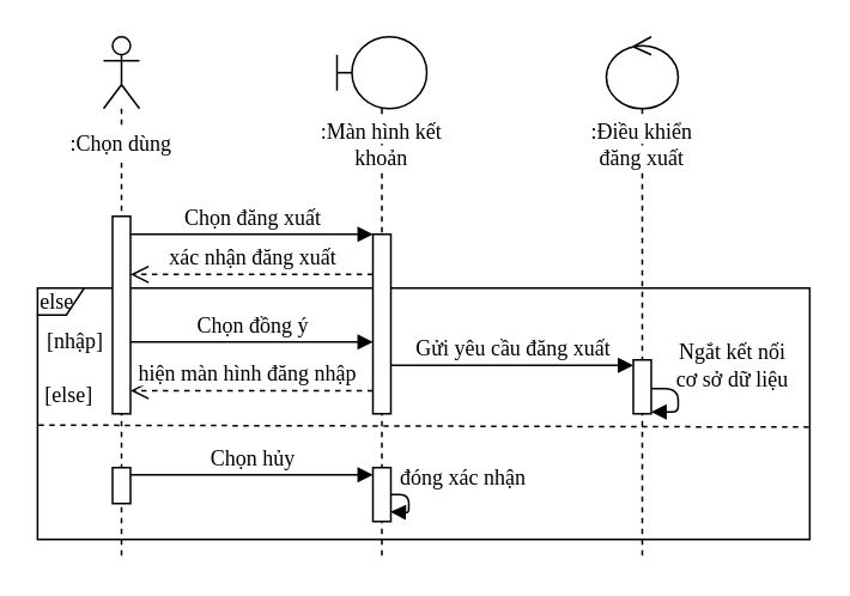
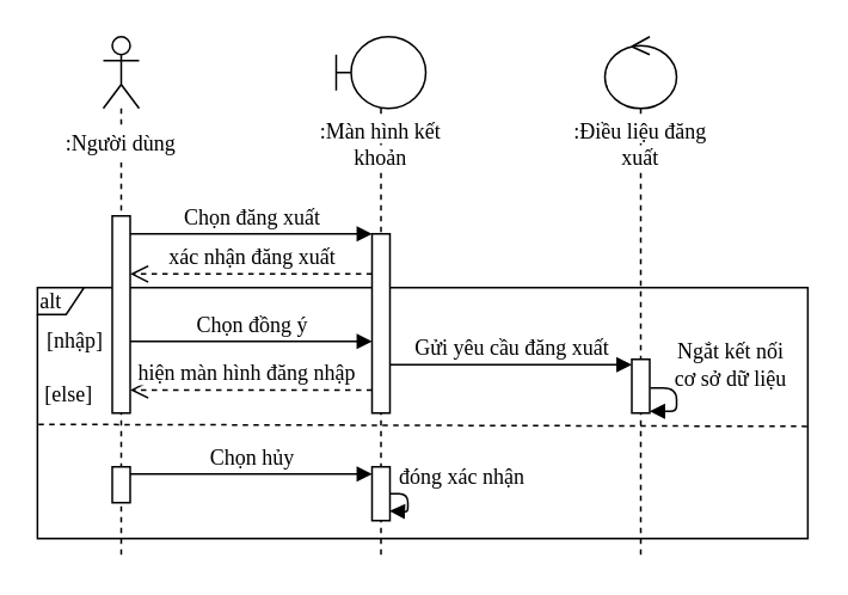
  <mxCell id="0" />
  <mxCell id="1" parent="0" />
- <mxCell id="2" value="else" style="shape=umlFrame;whiteSpace=wrap;html=1;width=26;height=15;fontFamily=Times New Roman;fontSize=12;align=left;" parent="1" vertex="1"><mxGeometry x="20.25" y="160" width="430" height="140" as="geometry" /></mxCell>
+ <mxCell id="2" value="alt" style="shape=umlFrame;whiteSpace=wrap;html=1;width=26;height=15;fontFamily=Times New Roman;fontSize=12;align=left;" parent="1" vertex="1"><mxGeometry x="20.25" y="160" width="430" height="140" as="geometry" /></mxCell>
  <mxCell id="3" value="" style="shape=umlLifeline;participant=umlControl;perimeter=lifelinePerimeter;whiteSpace=wrap;html=1;container=1;collapsible=0;recursiveResize=0;verticalAlign=top;spacingTop=36;labelBackgroundColor=#ffffff;outlineConnect=0;fontFamily=Times New Roman;fontSize=12;" parent="1" vertex="1"><mxGeometry x="337" y="20" width="40" height="290" as="geometry" /></mxCell>
  <mxCell id="4" value="" style="shape=umlLifeline;participant=umlActor;perimeter=lifelinePerimeter;whiteSpace=wrap;html=1;container=1;collapsible=0;recursiveResize=0;verticalAlign=top;spacingTop=36;labelBackgroundColor=#ffffff;outlineConnect=0;fontFamily=Times New Roman;fontSize=11;" parent="1" vertex="1"><mxGeometry x="57" y="20" width="20" height="290" as="geometry" /></mxCell>
  <mxCell id="5" value="" style="html=1;points=[];perimeter=orthogonalPerimeter;fontFamily=Times New Roman;fontSize=12;" parent="4" vertex="1"><mxGeometry x="5" y="100" width="10" height="110" as="geometry" /></mxCell>
  <mxCell id="6" value="" style="html=1;points=[];perimeter=orthogonalPerimeter;fontFamily=Times New Roman;fontSize=12;" parent="4" vertex="1"><mxGeometry x="5" y="240" width="10" height="20" as="geometry" /></mxCell>
- <mxCell id="7" value=":Chọn dùng" style="text;html=1;strokeColor=none;fillColor=#FFFFFF;align=center;verticalAlign=middle;whiteSpace=wrap;rounded=0;fontSize=12;fontFamily=Times New Roman;" parent="1" vertex="1"><mxGeometry x="32" y="70" width="70" height="20" as="geometry" /></mxCell>
+ <mxCell id="7" value=":Người dùng" style="text;html=1;strokeColor=none;fillColor=#FFFFFF;align=center;verticalAlign=middle;whiteSpace=wrap;rounded=0;fontSize=12;fontFamily=Times New Roman;" parent="1" vertex="1"><mxGeometry x="32" y="70" width="70" height="20" as="geometry" /></mxCell>
  <mxCell id="8" value="" style="shape=umlLifeline;participant=umlBoundary;perimeter=lifelinePerimeter;whiteSpace=wrap;html=1;container=1;collapsible=0;recursiveResize=0;verticalAlign=top;spacingTop=36;labelBackgroundColor=#ffffff;outlineConnect=0;fontFamily=Times New Roman;fontSize=12;" parent="1" vertex="1"><mxGeometry x="187" y="20" width="50" height="290" as="geometry" /></mxCell>
  <mxCell id="9" value="" style="html=1;points=[];perimeter=orthogonalPerimeter;fontFamily=Times New Roman;fontSize=12;" parent="8" vertex="1"><mxGeometry x="20" y="110" width="10" height="100" as="geometry" /></mxCell>
  <mxCell id="10" value="" style="html=1;points=[];perimeter=orthogonalPerimeter;fontFamily=Times New Roman;fontSize=12;" parent="8" vertex="1"><mxGeometry x="20" y="240" width="10" height="30" as="geometry" /></mxCell>
  <mxCell id="11" value="đóng xác nhận" style="html=1;verticalAlign=bottom;endArrow=block;fontFamily=Times New Roman;fontSize=12;entryX=0.981;entryY=0.82;entryDx=0;entryDy=0;entryPerimeter=0;" parent="8" source="10" target="10" edge="1"><mxGeometry x="-0.338" y="30" width="80" relative="1" as="geometry"><mxPoint x="185.33" y="205.93" as="sourcePoint" /><mxPoint x="185" y="219" as="targetPoint" /><Array as="points"><mxPoint x="40" y="255" /><mxPoint x="40" y="265" /></Array><mxPoint as="offset" /></mxGeometry></mxCell>
  <mxCell id="12" value="Chọn đăng xuất" style="html=1;verticalAlign=bottom;endArrow=block;fontFamily=Times New Roman;fontSize=12;" parent="1" source="5" target="9" edge="1"><mxGeometry width="80" relative="1" as="geometry"><mxPoint x="87" y="120" as="sourcePoint" /><mxPoint x="177" y="140" as="targetPoint" /><Array as="points"><mxPoint x="107" y="130" /></Array></mxGeometry></mxCell>
  <mxCell id="13" value="" style="html=1;points=[];perimeter=orthogonalPerimeter;fontFamily=Times New Roman;fontSize=12;" parent="1" vertex="1"><mxGeometry x="352" y="200" width="10" height="30" as="geometry" /></mxCell>
  <mxCell id="14" value="&lt;span style=&quot;background-color: rgb(255 , 255 , 255)&quot;&gt;:Màn hình kết khoản&lt;/span&gt;" style="text;html=1;strokeColor=none;fillColor=none;align=center;verticalAlign=middle;whiteSpace=wrap;rounded=0;fontFamily=Times New Roman;fontSize=12;" parent="1" vertex="1"><mxGeometry x="176.66" y="70" width="70" height="20" as="geometry" /></mxCell>
- <mxCell id="15" value="&lt;span style=&quot;background-color: rgb(255 , 255 , 255)&quot;&gt;:Điều khiển đăng xuất&lt;/span&gt;" style="text;html=1;strokeColor=none;fillColor=none;align=center;verticalAlign=middle;whiteSpace=wrap;rounded=0;fontFamily=Times New Roman;fontSize=12;" parent="1" vertex="1"><mxGeometry x="317" y="70" width="80" height="20" as="geometry" /></mxCell>
+ <mxCell id="15" value="&lt;span style=&quot;background-color: rgb(255 , 255 , 255)&quot;&gt;:Điều liệu đăng xuất&lt;/span&gt;" style="text;html=1;strokeColor=none;fillColor=none;align=center;verticalAlign=middle;whiteSpace=wrap;rounded=0;fontFamily=Times New Roman;fontSize=12;" parent="1" vertex="1"><mxGeometry x="317" y="70" width="80" height="20" as="geometry" /></mxCell>
  <mxCell id="16" value="[nhập]" style="text;html=1;strokeColor=none;fillColor=none;align=center;verticalAlign=middle;whiteSpace=wrap;rounded=0;fontFamily=Times New Roman;fontSize=12;" parent="1" vertex="1"><mxGeometry x="26.25" y="180" width="30.75" height="20" as="geometry" /></mxCell>
  <mxCell id="17" value="hiện màn hình đăng nhập" style="html=1;verticalAlign=bottom;endArrow=open;dashed=1;endSize=8;fontFamily=Times New Roman;fontSize=12;exitX=0;exitY=0.871;exitDx=0;exitDy=0;exitPerimeter=0;" parent="1" source="9" target="5" edge="1"><mxGeometry x="0.037" relative="1" as="geometry"><mxPoint x="208" y="276" as="sourcePoint" /><mxPoint x="76.25" y="264.8" as="targetPoint" /><mxPoint as="offset" /></mxGeometry></mxCell>
  <mxCell id="18" value="[else]" style="text;html=1;strokeColor=none;fillColor=none;align=center;verticalAlign=middle;whiteSpace=wrap;rounded=0;fontFamily=Times New Roman;fontSize=12;" parent="1" vertex="1"><mxGeometry x="26.25" y="210" width="24" height="20" as="geometry" /></mxCell>
  <mxCell id="19" value="" style="endArrow=none;dashed=1;html=1;fontFamily=Times New Roman;fontSize=12;exitX=0.999;exitY=0.553;exitDx=0;exitDy=0;exitPerimeter=0;entryX=-0.003;entryY=0.545;entryDx=0;entryDy=0;entryPerimeter=0;" parent="1" source="2" target="2" edge="1"><mxGeometry width="50" height="50" relative="1" as="geometry"><mxPoint x="590.575" y="370.88" as="sourcePoint" /><mxPoint x="-9" y="373" as="targetPoint" /><Array as="points" /></mxGeometry></mxCell>
  <mxCell id="20" value="xác nhận đăng xuất" style="html=1;verticalAlign=bottom;endArrow=open;dashed=1;endSize=8;fontFamily=Times New Roman;fontSize=12;exitX=-0.004;exitY=0.224;exitDx=0;exitDy=0;exitPerimeter=0;" parent="1" source="9" target="5" edge="1"><mxGeometry relative="1" as="geometry"><mxPoint x="205" y="150" as="sourcePoint" /><mxPoint x="71.77" y="150" as="targetPoint" /></mxGeometry></mxCell>
  <mxCell id="21" value="Chọn đồng ý" style="html=1;verticalAlign=bottom;endArrow=block;fontFamily=Times New Roman;fontSize=12;" parent="1" source="5" target="9" edge="1"><mxGeometry width="80" relative="1" as="geometry"><mxPoint x="72.41" y="190" as="sourcePoint" /><mxPoint x="207.41" y="190" as="targetPoint" /><Array as="points"><mxPoint x="107.41" y="190" /></Array></mxGeometry></mxCell>
  <mxCell id="22" value="Gửi yêu cầu đăng xuất" style="html=1;verticalAlign=bottom;endArrow=block;fontFamily=Times New Roman;fontSize=12;" parent="1" source="9" target="13" edge="1"><mxGeometry x="0.005" width="80" relative="1" as="geometry"><mxPoint x="217" y="210" as="sourcePoint" /><mxPoint x="352" y="210" as="targetPoint" /><Array as="points"><mxPoint x="247" y="203" /></Array><mxPoint as="offset" /></mxGeometry></mxCell>
  <mxCell id="23" value="Ngắt kết nối&lt;br&gt;cơ sở dữ liệu" style="html=1;verticalAlign=bottom;endArrow=block;fontFamily=Times New Roman;fontSize=12;exitX=1.033;exitY=0.531;exitDx=0;exitDy=0;exitPerimeter=0;" parent="1" source="13" target="13" edge="1"><mxGeometry x="-0.312" y="-30" width="80" relative="1" as="geometry"><mxPoint x="372" y="160" as="sourcePoint" /><mxPoint x="362" y="222" as="targetPoint" /><Array as="points"><mxPoint x="377" y="216" /><mxPoint x="377" y="229" /></Array><mxPoint x="60" y="4" as="offset" /></mxGeometry></mxCell>
  <mxCell id="24" value="Chọn hủy" style="html=1;verticalAlign=bottom;endArrow=block;fontFamily=Times New Roman;fontSize=12;" parent="1" source="6" target="10" edge="1"><mxGeometry width="80" relative="1" as="geometry"><mxPoint x="62" y="284.76" as="sourcePoint" /><mxPoint x="197" y="284.76" as="targetPoint" /><Array as="points"><mxPoint x="97" y="264" /></Array></mxGeometry></mxCell>
